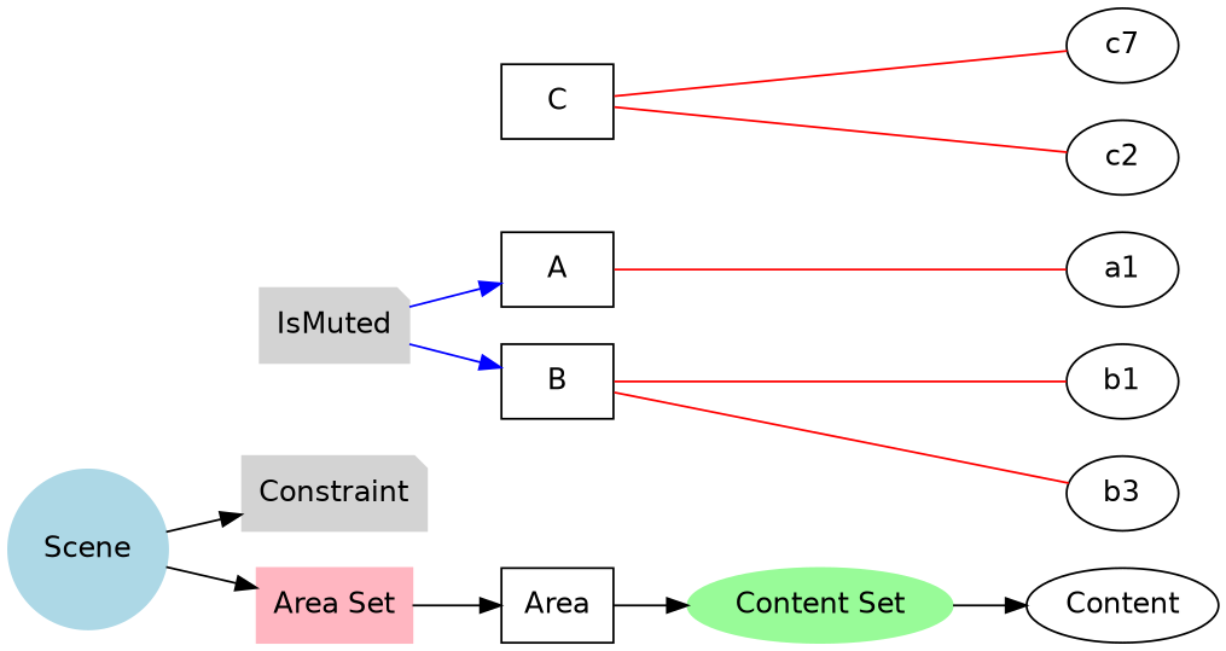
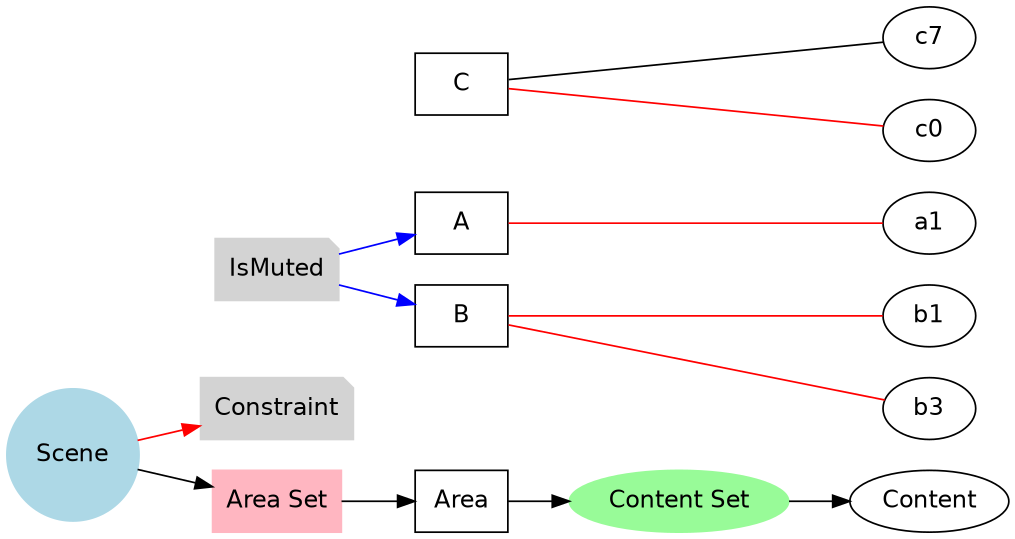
  digraph {
    clusterrank=global
    fontname="DejaVu Sans"
    rankdir=LR
    node [fontname="DejaVu Sans" shape=ellipse]
    edge [fontname="DejaVu Sans"]
    Area [shape=box]
    n2 [label=A shape=box]
    n3 [label=B shape=box]
    n4 [label=C shape=box]
    Content
    n6 [label=a1]
    n7 [label=b1]
    n8 [label=b3]
    n9 [label=c7]
-   n10 [label=c2]
+   n10 [label=c0]
    Constraint [color=lightgrey shape=note style=filled]
    n12 [color=lightgrey label=IsMuted shape=note style=filled]
    "Area Set" [color=lightpink shape=box style=filled]
    "Content Set" [color=palegreen style=filled]
    Scene [color=lightblue shape=circle style=filled]
    subgraph sub_1 {
      rank=same
      Area
      n2
      n3
      n4
    }
    subgraph sub_2 {
      rank=same
      Content
      n6
      n7
      n8
      n9
      n10
    }
    subgraph sub_3 {
      rank=same
      Constraint
      n12
    }
    subgraph sub_4 {
      rank=same
      Constraint
    }
    subgraph sub_5 {
      rank=same
      Constraint
    }
    subgraph sub_6 {
      "Area Set"
    }
    subgraph sub_7 {
      "Content Set"
    }
    subgraph sub_8 {
      rank=same
      Scene
    }
    Area -> "Content Set"
    n2 -> n6 [color=red dir=none]
    n3 -> n7 [color=red dir=none]
    n3 -> n8 [color=red dir=none]
-   n4 -> n9 [color=red dir=none]
+   n4 -> n9 [color=black dir=none]
    n4 -> n10 [color=red dir=none]
    n12 -> n2 [color=blue]
    n12 -> n3 [color=blue]
    "Area Set" -> Area
    "Content Set" -> Content
-   Scene -> Constraint
+   Scene -> Constraint [color=red]
    Scene -> "Area Set"
  }
